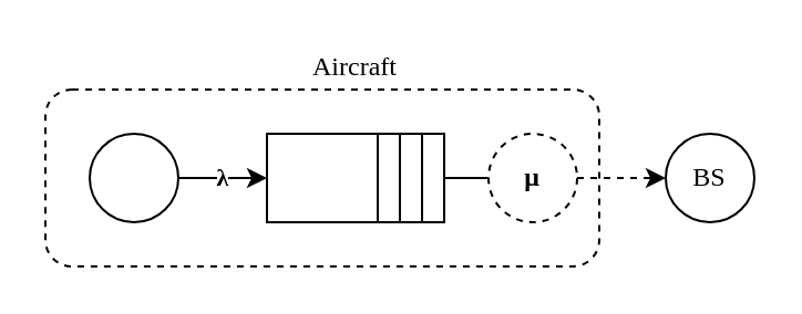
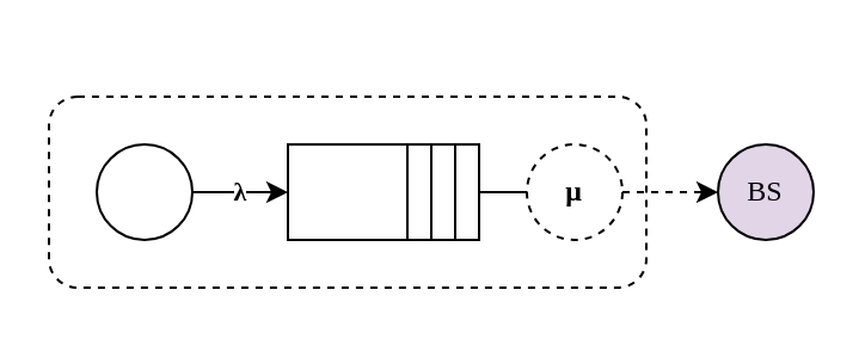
  <mxCell id="0" />
  <mxCell id="1" parent="0" />
  <mxCell id="2" value="" style="rounded=0;whiteSpace=wrap;html=1;" vertex="1" parent="1"><mxGeometry x="120" y="60" width="80" height="40" as="geometry" /></mxCell>
  <mxCell id="3" value="&lt;b&gt;&lt;font face=&quot;Times New Roman&quot;&gt;μ&lt;/font&gt;&lt;/b&gt;" style="ellipse;whiteSpace=wrap;html=1;aspect=fixed;fontFamily=Palatino;dashed=1;" vertex="1" parent="1"><mxGeometry x="220" y="60" width="40" height="40" as="geometry" /></mxCell>
  <mxCell id="4" value="" style="endArrow=none;html=1;" edge="1" parent="1" source="2" target="3"><mxGeometry width="50" height="50" relative="1" as="geometry"><mxPoint x="120" y="170" as="sourcePoint" /><mxPoint x="170" y="120" as="targetPoint" /></mxGeometry></mxCell>
  <mxCell id="5" value="" style="rounded=0;whiteSpace=wrap;html=1;" vertex="1" parent="1"><mxGeometry x="170" y="60" width="10" height="40" as="geometry" /></mxCell>
  <mxCell id="6" value="" style="rounded=0;whiteSpace=wrap;html=1;" vertex="1" parent="1"><mxGeometry x="190" y="60" width="10" height="40" as="geometry" /></mxCell>
  <mxCell id="7" value="&lt;b&gt;λ&lt;/b&gt;" style="endArrow=classic;html=1;fontFamily=Times New Roman;" edge="1" parent="1" target="2"><mxGeometry width="50" height="50" relative="1" as="geometry"><mxPoint x="80" y="80" as="sourcePoint" /><mxPoint x="170" y="120" as="targetPoint" /></mxGeometry></mxCell>
  <mxCell id="8" value="" style="endArrow=classic;html=1;fontFamily=Times New Roman;dashed=1;" edge="1" parent="1" source="3" target="10"><mxGeometry width="50" height="50" relative="1" as="geometry"><mxPoint x="70" y="170" as="sourcePoint" /><mxPoint x="280" y="80" as="targetPoint" /></mxGeometry></mxCell>
  <mxCell id="9" value="" style="ellipse;whiteSpace=wrap;html=1;aspect=fixed;fontFamily=Times New Roman;" vertex="1" parent="1"><mxGeometry x="40" y="60" width="40" height="40" as="geometry" /></mxCell>
- <mxCell id="10" value="BS" style="ellipse;whiteSpace=wrap;html=1;aspect=fixed;fontFamily=Times New Roman;" vertex="1" parent="1"><mxGeometry x="300" y="60" width="40" height="40" as="geometry" /></mxCell>
+ <mxCell id="10" value="BS" style="ellipse;whiteSpace=wrap;html=1;aspect=fixed;fontFamily=Times New Roman;fillColor=#e1d5e7;" vertex="1" parent="1"><mxGeometry x="300" y="60" width="40" height="40" as="geometry" /></mxCell>
  <mxCell id="11" value="" style="rounded=1;whiteSpace=wrap;html=1;fontFamily=Times New Roman;fillColor=none;dashed=1;" vertex="1" parent="1"><mxGeometry x="20" y="40" width="250" height="80" as="geometry" /></mxCell>
- <mxCell id="12" value="Aircraft" style="text;html=1;strokeColor=none;fillColor=none;align=center;verticalAlign=middle;whiteSpace=wrap;rounded=0;dashed=1;fontFamily=Times New Roman;" vertex="1" parent="1"><mxGeometry x="140" y="20" width="40" height="20" as="geometry" /></mxCell>
